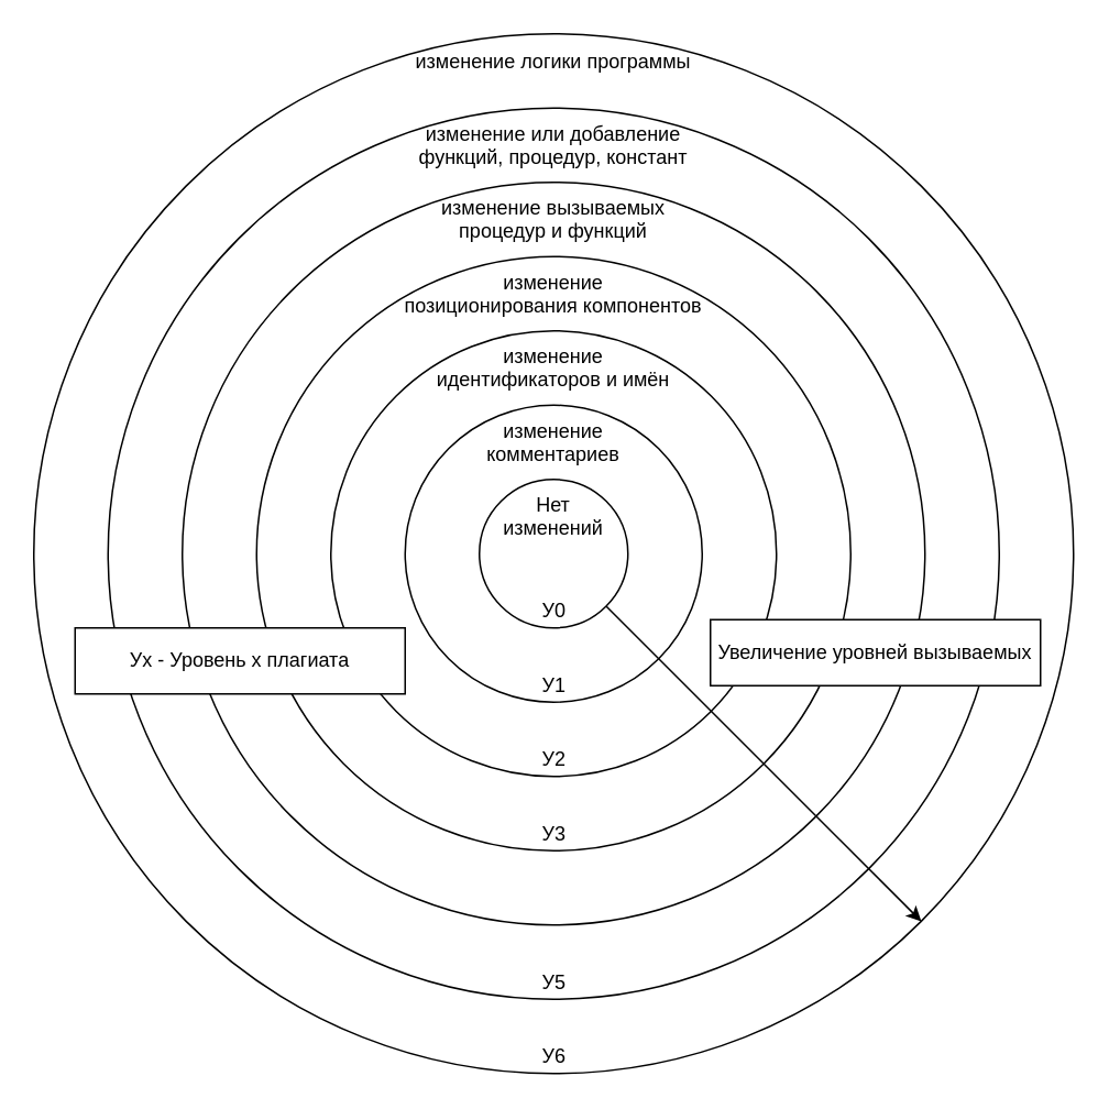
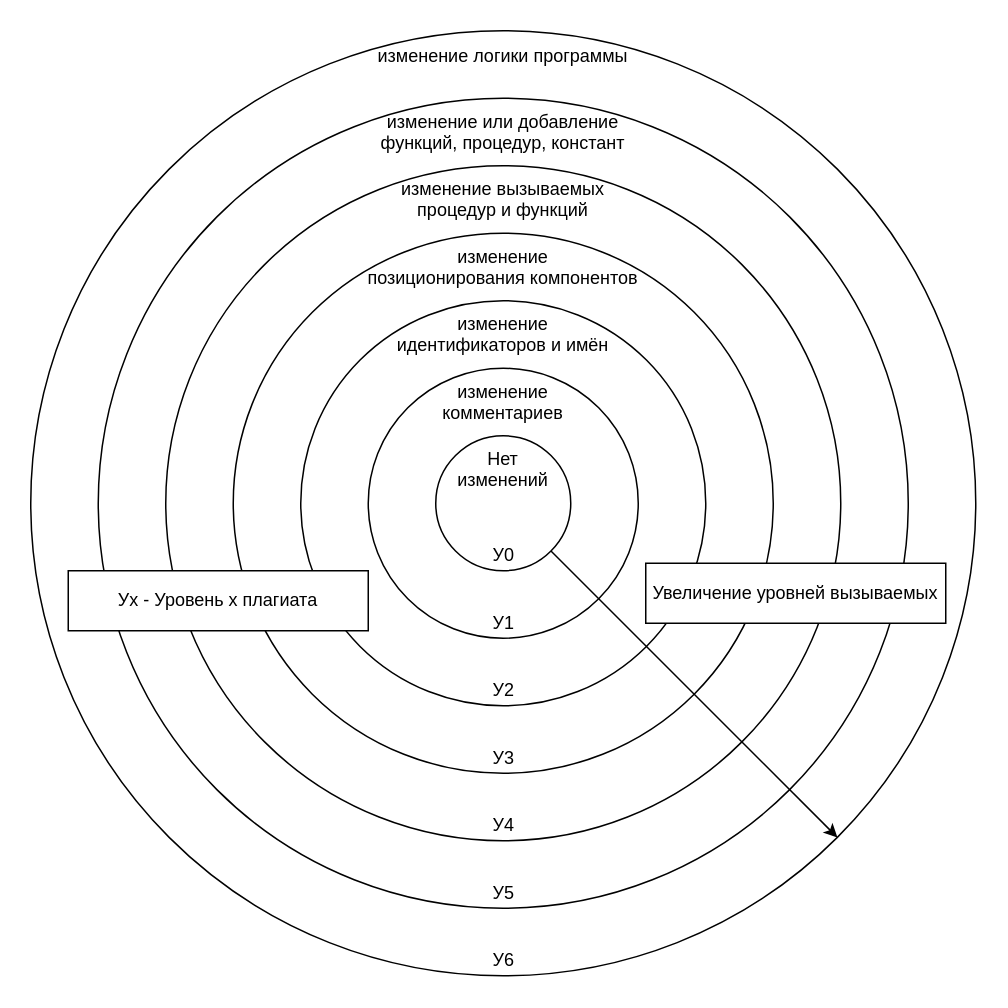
  <mxCell id="0" />
  <mxCell id="1" parent="0" />
  <mxCell id="2" value="изменение логики программы" style="ellipse;html=1;aspect=fixed;verticalAlign=top;whiteSpace=wrap;spacingTop=3;" vertex="1" parent="1"><mxGeometry x="20" y="20" width="630" height="630" as="geometry" /></mxCell>
  <mxCell id="3" value="&lt;div&gt;изменение или добавление&lt;/div&gt;&lt;div&gt;функций, процедур, констант&lt;br&gt;&lt;/div&gt;" style="ellipse;whiteSpace=wrap;html=1;aspect=fixed;verticalAlign=top;spacingTop=2;" vertex="1" parent="1"><mxGeometry x="65" y="65" width="540" height="540" as="geometry" /></mxCell>
  <mxCell id="4" value="&lt;div&gt;изменение вызываемых&lt;/div&gt;&lt;div&gt;процедур и функций&lt;br&gt;&lt;/div&gt;" style="ellipse;whiteSpace=wrap;html=1;aspect=fixed;verticalAlign=top;spacingTop=2;" vertex="1" parent="1"><mxGeometry x="110" y="110" width="450" height="450" as="geometry" /></mxCell>
  <mxCell id="5" value="изменение&lt;div&gt;позиционирования компонентов&lt;br&gt;&lt;/div&gt;" style="ellipse;whiteSpace=wrap;html=1;aspect=fixed;verticalAlign=top;spacingTop=2;" vertex="1" parent="1"><mxGeometry x="155" y="155" width="360" height="360" as="geometry" /></mxCell>
  <mxCell id="6" value="&lt;div&gt;изменение &lt;br&gt;&lt;/div&gt;&lt;div&gt;идентификаторов и имён&lt;br&gt;&lt;/div&gt;" style="ellipse;whiteSpace=wrap;html=1;aspect=fixed;verticalAlign=top;spacingTop=2;" vertex="1" parent="1"><mxGeometry x="200" y="200" width="270" height="270" as="geometry" /></mxCell>
  <mxCell id="7" value="&lt;div&gt;изменение&lt;br&gt;&lt;/div&gt;&lt;div&gt;комментариев&lt;/div&gt;" style="ellipse;whiteSpace=wrap;html=1;aspect=fixed;verticalAlign=top;spacingTop=2;" vertex="1" parent="1"><mxGeometry x="245" y="245" width="180" height="180" as="geometry" /></mxCell>
  <mxCell id="8" value="&lt;div&gt;Нет &lt;br&gt;&lt;/div&gt;&lt;div&gt;изменений&lt;/div&gt;" style="ellipse;whiteSpace=wrap;html=1;aspect=fixed;verticalAlign=top;spacingTop=2;" vertex="1" parent="1"><mxGeometry x="290" y="290" width="90" height="90" as="geometry" /></mxCell>
  <mxCell id="9" value="У0" style="text;html=1;align=center;verticalAlign=middle;resizable=0;points=[];autosize=1;strokeColor=none;fillColor=none;" vertex="1" parent="1"><mxGeometry x="320" y="360" width="30" height="20" as="geometry" /></mxCell>
  <mxCell id="10" value="&lt;div&gt;У1&lt;/div&gt;" style="text;html=1;align=center;verticalAlign=middle;resizable=0;points=[];autosize=1;strokeColor=none;fillColor=none;" vertex="1" parent="1"><mxGeometry x="320" y="405" width="30" height="20" as="geometry" /></mxCell>
  <mxCell id="11" value="У2" style="text;html=1;align=center;verticalAlign=middle;resizable=0;points=[];autosize=1;strokeColor=none;fillColor=none;" vertex="1" parent="1"><mxGeometry x="320" y="450" width="30" height="20" as="geometry" /></mxCell>
  <mxCell id="12" value="&lt;div&gt;У3&lt;/div&gt;" style="text;html=1;align=center;verticalAlign=middle;resizable=0;points=[];autosize=1;strokeColor=none;fillColor=none;" vertex="1" parent="1"><mxGeometry x="320" y="495" width="30" height="20" as="geometry" /></mxCell>
+ <mxCell id="13" value="У4" style="text;html=1;align=center;verticalAlign=middle;resizable=0;points=[];autosize=1;strokeColor=none;fillColor=none;" vertex="1" parent="1"><mxGeometry x="320" y="540" width="30" height="20" as="geometry" /></mxCell>
  <mxCell id="14" value="У5" style="text;html=1;align=center;verticalAlign=middle;resizable=0;points=[];autosize=1;strokeColor=none;fillColor=none;" vertex="1" parent="1"><mxGeometry x="320" y="585" width="30" height="20" as="geometry" /></mxCell>
  <mxCell id="15" value="У6" style="text;html=1;align=center;verticalAlign=middle;resizable=0;points=[];autosize=1;strokeColor=none;fillColor=none;" vertex="1" parent="1"><mxGeometry x="320" y="630" width="30" height="20" as="geometry" /></mxCell>
  <mxCell id="16" value="" style="endArrow=classic;html=1;rounded=0;exitX=1;exitY=1;exitDx=0;exitDy=0;entryX=1;entryY=1;entryDx=0;entryDy=0;" edge="1" parent="1" source="8" target="2"><mxGeometry width="50" height="50" relative="1" as="geometry"><mxPoint x="310" y="475" as="sourcePoint" /><mxPoint x="360" y="425" as="targetPoint" /></mxGeometry></mxCell>
  <mxCell id="17" value="Увеличение уровней вызываемых" style="rounded=0;whiteSpace=wrap;html=1;" vertex="1" parent="1"><mxGeometry x="430" y="375" width="200" height="40" as="geometry" /></mxCell>
  <mxCell id="18" value="Уx - Уровень x плагиата" style="rounded=0;whiteSpace=wrap;html=1;" vertex="1" parent="1"><mxGeometry x="45" y="380" width="200" height="40" as="geometry" /></mxCell>
